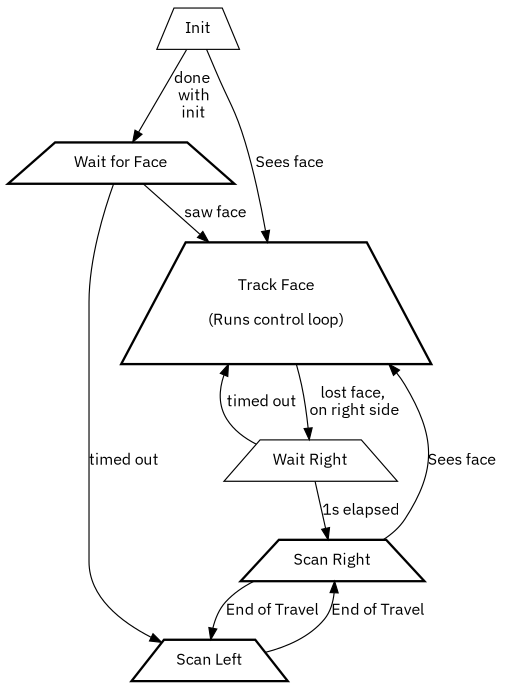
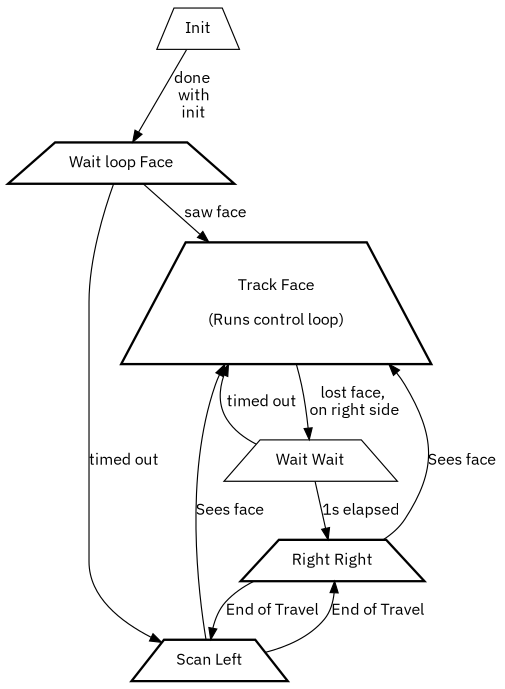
  digraph {
    fontname="IBM Plex Sans"
    node [fontname="IBM Plex Sans" shape=trapezium style=bold]
    edge [fontname="IBM Plex Sans"]
-   n1 [label="Wait for Face"]
+   n1 [label="Wait loop Face"]
    n2 [label="Track Face\n \n(Runs control loop)"]
    n3 [label="Scan Left"]
-   n4 [label="Wait Right" style=normal]
-   n5 [label="Scan Right"]
+   n4 [label="Wait Wait" style=normal]
+   n5 [label="Right Right"]
    n6 [label=Init style=normal]
    n1 -> n2 [label="saw face"]
    n1 -> n3 [label="timed out"]
    n2 -> n4 [label="lost face,\n on right side"]
-   n6 -> n2 [label="Sees face"]
+   n3 -> n2 [label="Sees face"]
    n3 -> n5 [label="End of Travel"]
    n4 -> n2 [label="timed out"]
    n4 -> n5 [label="1s elapsed"]
    n5 -> n2 [label="Sees face"]
    n5 -> n3 [label="End of Travel"]
    n6 -> n1 [label="done\n with\n init"]
  }
